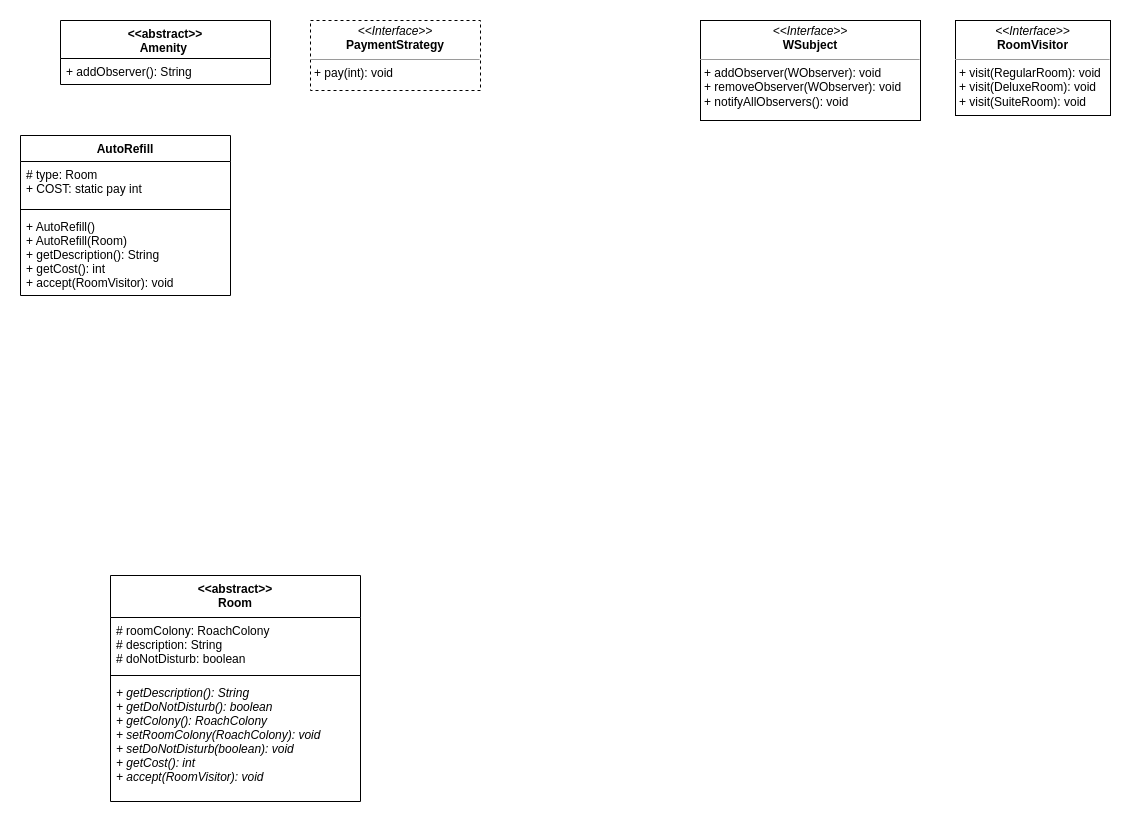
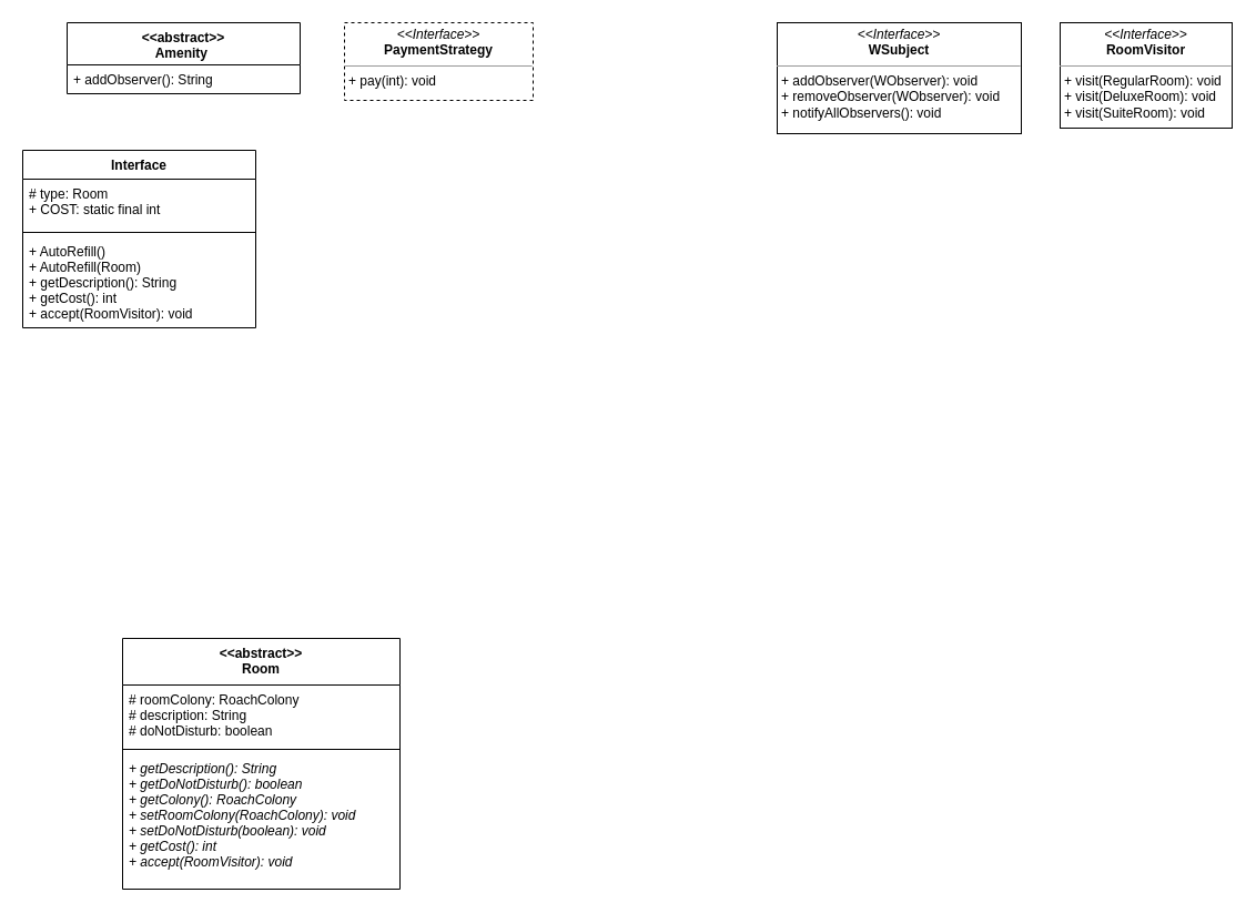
  <mxCell id="0" />
  <mxCell id="1" parent="0" />
  <mxCell id="2" value="&lt;&lt;abstract&gt;&gt;&#10;Room" style="swimlane;fontStyle=1;align=center;verticalAlign=top;childLayout=stackLayout;horizontal=1;startSize=42;horizontalStack=0;resizeParent=1;resizeParentMax=0;resizeLast=0;collapsible=1;marginBottom=0;" parent="1" vertex="1"><mxGeometry x="110" y="575" width="250" height="226" as="geometry" /></mxCell>
  <mxCell id="3" value="# roomColony: RoachColony&#10;# description: String&#10;# doNotDisturb: boolean" style="text;strokeColor=none;fillColor=none;align=left;verticalAlign=top;spacingLeft=4;spacingRight=4;overflow=hidden;rotatable=0;points=[[0,0.5],[1,0.5]];portConstraint=eastwest;" parent="2" vertex="1"><mxGeometry y="42" width="250" height="54" as="geometry" /></mxCell>
  <mxCell id="4" value="" style="line;strokeWidth=1;fillColor=none;align=left;verticalAlign=middle;spacingTop=-1;spacingLeft=3;spacingRight=3;rotatable=0;labelPosition=right;points=[];portConstraint=eastwest;" parent="2" vertex="1"><mxGeometry y="96" width="250" height="8" as="geometry" /></mxCell>
  <mxCell id="5" value="+ getDescription(): String&#10;+ getDoNotDisturb(): boolean&#10;+ getColony(): RoachColony&#10;+ setRoomColony(RoachColony): void&#10;+ setDoNotDisturb(boolean): void&#10;+ getCost(): int&#10;+ accept(RoomVisitor): void" style="text;strokeColor=none;fillColor=none;align=left;verticalAlign=top;spacingLeft=4;spacingRight=4;overflow=hidden;rotatable=0;points=[[0,0.5],[1,0.5]];portConstraint=eastwest;fontStyle=2" parent="2" vertex="1"><mxGeometry y="104" width="250" height="122" as="geometry" /></mxCell>
  <mxCell id="6" value="&lt;&lt;abstract&gt;&gt;&#10;Amenity " style="swimlane;fontStyle=1;align=center;verticalAlign=top;childLayout=stackLayout;horizontal=1;startSize=38;horizontalStack=0;resizeParent=1;resizeParentMax=0;resizeLast=0;collapsible=1;marginBottom=0;" parent="1" vertex="1"><mxGeometry x="60" y="20" width="210" height="64" as="geometry" /></mxCell>
  <mxCell id="7" value="+ addObserver(): String" style="text;strokeColor=none;fillColor=none;align=left;verticalAlign=top;spacingLeft=4;spacingRight=4;overflow=hidden;rotatable=0;points=[[0,0.5],[1,0.5]];portConstraint=eastwest;" parent="6" vertex="1"><mxGeometry y="38" width="210" height="26" as="geometry" /></mxCell>
  <mxCell id="8" value="&lt;p style=&quot;margin: 0px ; margin-top: 4px ; text-align: center&quot;&gt;&lt;i&gt;&amp;lt;&amp;lt;Interface&amp;gt;&amp;gt;&lt;/i&gt;&lt;br&gt;&lt;b&gt;WSubject&lt;/b&gt;&lt;/p&gt;&lt;hr size=&quot;1&quot;&gt;&lt;p style=&quot;margin: 0px ; margin-left: 4px&quot;&gt;+ addObserver(WObserver): void&lt;/p&gt;&lt;p style=&quot;margin: 0px ; margin-left: 4px&quot;&gt;+ removeObserver(WObserver): void&lt;/p&gt;&lt;p style=&quot;margin: 0px ; margin-left: 4px&quot;&gt;+ notifyAllObservers(): void&lt;/p&gt;" style="verticalAlign=top;align=left;overflow=fill;fontSize=12;fontFamily=Helvetica;html=1;" parent="1" vertex="1"><mxGeometry x="700" y="20" width="220" height="100" as="geometry" /></mxCell>
  <mxCell id="9" value="&lt;p style=&quot;margin: 0px ; margin-top: 4px ; text-align: center&quot;&gt;&lt;i&gt;&amp;lt;&amp;lt;Interface&amp;gt;&amp;gt;&lt;/i&gt;&lt;br&gt;&lt;b&gt;RoomVisitor&lt;/b&gt;&lt;/p&gt;&lt;hr size=&quot;1&quot;&gt;&lt;p style=&quot;margin: 0px ; margin-left: 4px&quot;&gt;+ visit(RegularRoom): void&lt;/p&gt;&lt;p style=&quot;margin: 0px ; margin-left: 4px&quot;&gt;+ visit(DeluxeRoom): void&lt;/p&gt;&lt;p style=&quot;margin: 0px ; margin-left: 4px&quot;&gt;+ visit(SuiteRoom): void&lt;/p&gt;" style="verticalAlign=top;align=left;overflow=fill;fontSize=12;fontFamily=Helvetica;html=1;" parent="1" vertex="1"><mxGeometry x="955" y="20" width="155" height="95" as="geometry" /></mxCell>
- <mxCell id="10" value="AutoRefill" style="swimlane;fontStyle=1;align=center;verticalAlign=top;childLayout=stackLayout;horizontal=1;startSize=26;horizontalStack=0;resizeParent=1;resizeParentMax=0;resizeLast=0;collapsible=1;marginBottom=0;" parent="1" vertex="1"><mxGeometry x="20" y="135" width="210" height="160" as="geometry" /></mxCell>
- <mxCell id="11" value="# type: Room&#10;+ COST: static pay int" style="text;strokeColor=none;fillColor=none;align=left;verticalAlign=top;spacingLeft=4;spacingRight=4;overflow=hidden;rotatable=0;points=[[0,0.5],[1,0.5]];portConstraint=eastwest;" parent="10" vertex="1"><mxGeometry y="26" width="210" height="44" as="geometry" /></mxCell>
+ <mxCell id="10" value="Interface" style="swimlane;fontStyle=1;align=center;verticalAlign=top;childLayout=stackLayout;horizontal=1;startSize=26;horizontalStack=0;resizeParent=1;resizeParentMax=0;resizeLast=0;collapsible=1;marginBottom=0;" parent="1" vertex="1"><mxGeometry x="20" y="135" width="210" height="160" as="geometry" /></mxCell>
+ <mxCell id="11" value="# type: Room&#10;+ COST: static final int" style="text;strokeColor=none;fillColor=none;align=left;verticalAlign=top;spacingLeft=4;spacingRight=4;overflow=hidden;rotatable=0;points=[[0,0.5],[1,0.5]];portConstraint=eastwest;" parent="10" vertex="1"><mxGeometry y="26" width="210" height="44" as="geometry" /></mxCell>
  <mxCell id="12" value="" style="line;strokeWidth=1;fillColor=none;align=left;verticalAlign=middle;spacingTop=-1;spacingLeft=3;spacingRight=3;rotatable=0;labelPosition=right;points=[];portConstraint=eastwest;" parent="10" vertex="1"><mxGeometry y="70" width="210" height="8" as="geometry" /></mxCell>
  <mxCell id="13" value="+ AutoRefill()&#10;+ AutoRefill(Room)&#10;+ getDescription(): String&#10;+ getCost(): int&#10;+ accept(RoomVisitor): void" style="text;strokeColor=none;fillColor=none;align=left;verticalAlign=top;spacingLeft=4;spacingRight=4;overflow=hidden;rotatable=0;points=[[0,0.5],[1,0.5]];portConstraint=eastwest;" parent="10" vertex="1"><mxGeometry y="78" width="210" height="82" as="geometry" /></mxCell>
  <mxCell id="14" value="&lt;p style=&quot;margin: 0px ; margin-top: 4px ; text-align: center&quot;&gt;&lt;i&gt;&amp;lt;&amp;lt;Interface&amp;gt;&amp;gt;&lt;/i&gt;&lt;br&gt;&lt;b&gt;PaymentStrategy&lt;/b&gt;&lt;/p&gt;&lt;hr size=&quot;1&quot;&gt;&lt;p style=&quot;margin: 0px ; margin-left: 4px&quot;&gt;+ pay(int): void&lt;/p&gt;" style="verticalAlign=top;align=left;overflow=fill;fontSize=12;fontFamily=Helvetica;html=1;dashed=1;" parent="1" vertex="1"><mxGeometry x="310" y="20" width="170" height="70" as="geometry" /></mxCell>
